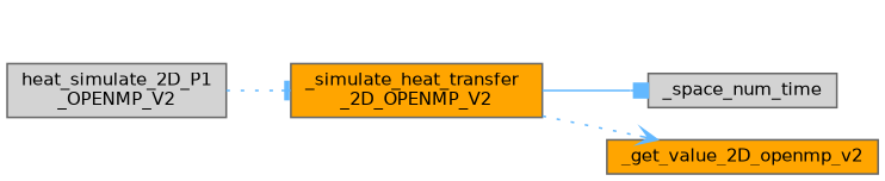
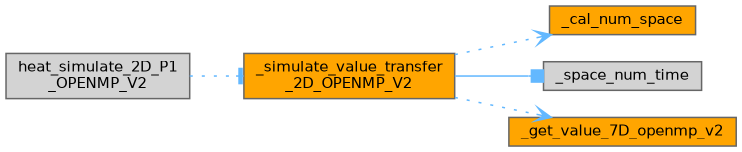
  digraph {
    rankdir=LR
    node [color=grey40 fillcolor=orange fontname=Helvetica fontsize=10 shape=box style=filled]
    edge [arrowhead=vee color=steelblue1 fontname=Helvetica fontsize=10 labelfontname=Helvetica labelfontsize=10 style=dotted]
    n1 [color=gray40 fillcolor=lightgrey fontcolor=black height=0.2 label="heat_simulate_2D_P1\l_OPENMP_V2" width=0.4]
-   n2 [height=0.2 label="_simulate_heat_transfer\l_2D_OPENMP_V2" width=0.4]
+   n2 [height=0.2 label="_simulate_value_transfer\l_2D_OPENMP_V2" width=0.4]
+   n3 [height=0.2 label=_cal_num_space width=0.4]
    n4 [fillcolor=lightgrey height=0.2 label=_space_num_time width=0.4]
-   n5 [height=0.2 label=_get_value_2D_openmp_v2 width=0.4]
+   n5 [height=0.2 label=_get_value_7D_openmp_v2 width=0.4]
    n1 -> n2 [arrowhead=tee]
+   n2 -> n3
    n2 -> n4 [arrowhead=box style=solid]
    n2 -> n5
  }
